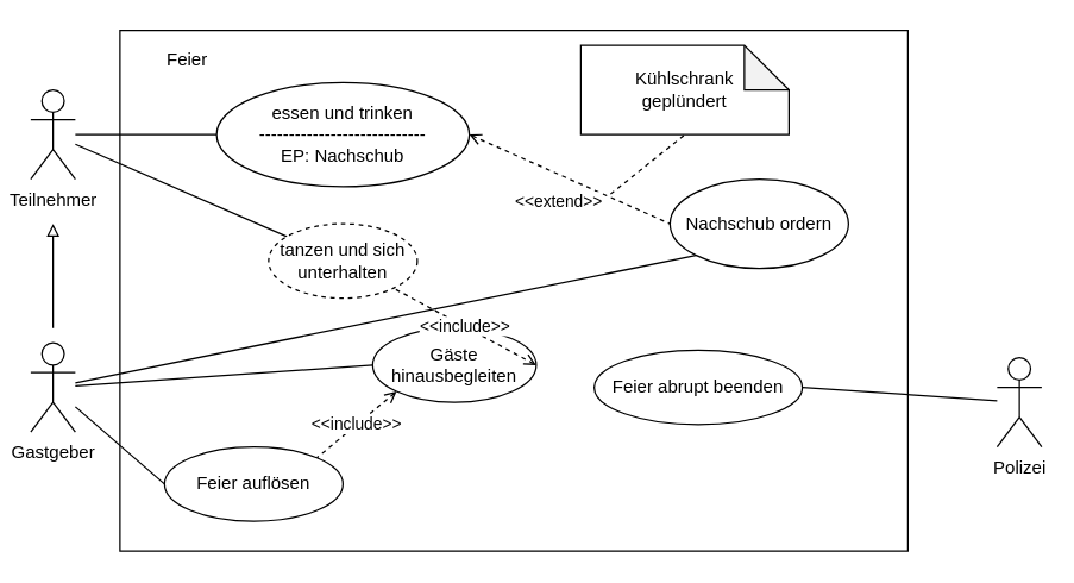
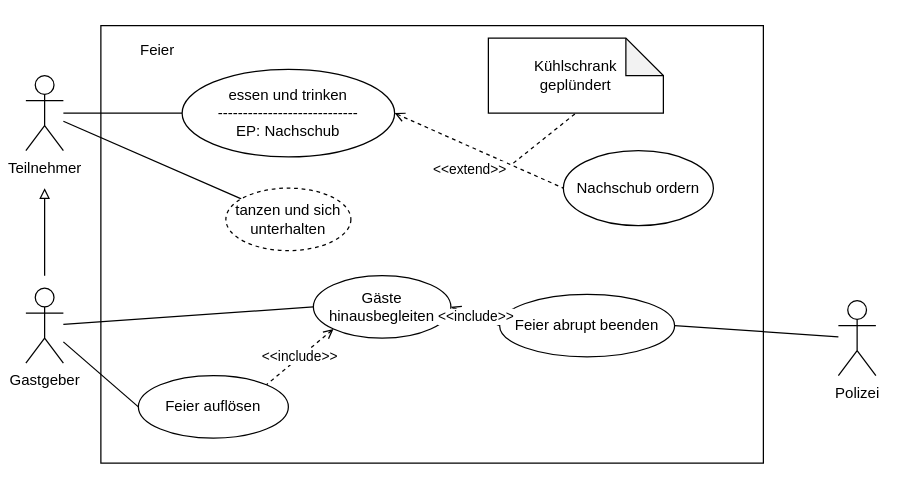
  <mxCell id="0" />
  <mxCell id="1" parent="0" />
  <mxCell id="2" value="" style="rounded=0;whiteSpace=wrap;html=1;" parent="1" vertex="1"><mxGeometry x="80" y="20" width="530" height="350" as="geometry" /></mxCell>
  <mxCell id="3" value="&lt;div&gt;Teilnehmer&lt;/div&gt;" style="shape=umlActor;verticalLabelPosition=bottom;labelBackgroundColor=#ffffff;verticalAlign=top;html=1;outlineConnect=0;" parent="1" vertex="1"><mxGeometry x="20" y="60" width="30" height="60" as="geometry" /></mxCell>
  <mxCell id="4" value="Gastgeber" style="shape=umlActor;verticalLabelPosition=bottom;labelBackgroundColor=#ffffff;verticalAlign=top;html=1;outlineConnect=0;" parent="1" vertex="1"><mxGeometry x="20" y="230" width="30" height="60" as="geometry" /></mxCell>
  <mxCell id="5" value="&amp;lt;&amp;lt;include&amp;gt;&amp;gt;" style="endArrow=none;dashed=1;html=1;startArrow=open;startFill=0;exitX=0;exitY=1;exitDx=0;exitDy=0;entryX=1;entryY=0;entryDx=0;entryDy=0;" parent="1" source="18" target="10" edge="1"><mxGeometry width="50" height="50" relative="1" as="geometry"><mxPoint x="316.724" y="301.724" as="sourcePoint" /><mxPoint x="480" y="440" as="targetPoint" /></mxGeometry></mxCell>
  <mxCell id="6" value="" style="endArrow=none;html=1;" parent="1" source="3" target="7" edge="1"><mxGeometry width="50" height="50" relative="1" as="geometry"><mxPoint x="35" y="340" as="sourcePoint" /><mxPoint x="150" y="240" as="targetPoint" /></mxGeometry></mxCell>
  <mxCell id="7" value="tanzen und sich unterhalten" style="ellipse;whiteSpace=wrap;html=1;dashed=1;" parent="1" vertex="1"><mxGeometry x="180" y="150" width="100" height="50" as="geometry" /></mxCell>
  <mxCell id="8" value="&lt;div&gt;essen und trinken&lt;br&gt;&lt;/div&gt;&lt;div&gt;----------------------------&lt;/div&gt;&lt;div&gt;EP: Nachschub&lt;br&gt;&lt;/div&gt;" style="ellipse;whiteSpace=wrap;html=1;" parent="1" vertex="1"><mxGeometry x="145" y="55" width="170" height="70" as="geometry" /></mxCell>
  <mxCell id="9" value="" style="endArrow=none;html=1;entryX=0;entryY=0.5;entryDx=0;entryDy=0;" parent="1" source="3" target="8" edge="1"><mxGeometry width="50" height="50" relative="1" as="geometry"><mxPoint x="40" y="90" as="sourcePoint" /><mxPoint x="430" y="240" as="targetPoint" /></mxGeometry></mxCell>
  <mxCell id="10" value="Feier auflösen" style="ellipse;whiteSpace=wrap;html=1;" parent="1" vertex="1"><mxGeometry x="110" y="300" width="120" height="50" as="geometry" /></mxCell>
  <mxCell id="11" value="" style="endArrow=none;html=1;exitX=0;exitY=0.5;exitDx=0;exitDy=0;" parent="1" source="10" target="4" edge="1"><mxGeometry width="50" height="50" relative="1" as="geometry"><mxPoint x="380" y="290" as="sourcePoint" /><mxPoint x="430" y="240" as="targetPoint" /></mxGeometry></mxCell>
  <mxCell id="12" value="Nachschub ordern" style="ellipse;whiteSpace=wrap;html=1;" parent="1" vertex="1"><mxGeometry x="450" y="120" width="120" height="60" as="geometry" /></mxCell>
  <mxCell id="13" value="&amp;lt;&amp;lt;extend&amp;gt;&amp;gt;" style="endArrow=none;dashed=1;html=1;entryX=0;entryY=0.5;entryDx=0;entryDy=0;exitX=1;exitY=0.5;exitDx=0;exitDy=0;startArrow=open;startFill=0;" parent="1" source="8" target="12" edge="1"><mxGeometry x="-0.018" y="-17" width="50" height="50" relative="1" as="geometry"><mxPoint x="380" y="290" as="sourcePoint" /><mxPoint x="430" y="240" as="targetPoint" /><mxPoint as="offset" /></mxGeometry></mxCell>
  <mxCell id="14" value="&lt;div&gt;Kühlschrank&lt;/div&gt;&lt;div&gt;geplündert&lt;br&gt;&lt;/div&gt;" style="shape=note;whiteSpace=wrap;html=1;backgroundOutline=1;darkOpacity=0.05;" parent="1" vertex="1"><mxGeometry x="390" y="30" width="140" height="60" as="geometry" /></mxCell>
  <mxCell id="15" value="" style="endArrow=none;dashed=1;html=1;entryX=0.5;entryY=1;entryDx=0;entryDy=0;entryPerimeter=0;" parent="1" target="14" edge="1"><mxGeometry width="50" height="50" relative="1" as="geometry"><mxPoint x="410" y="130" as="sourcePoint" /><mxPoint x="430" y="240" as="targetPoint" /></mxGeometry></mxCell>
  <mxCell id="16" value="Feier" style="text;html=1;align=center;verticalAlign=middle;resizable=0;points=[];autosize=1;" parent="1" vertex="1"><mxGeometry x="105" y="30" width="40" height="20" as="geometry" /></mxCell>
  <mxCell id="17" value="Polizei" style="shape=umlActor;verticalLabelPosition=bottom;labelBackgroundColor=#ffffff;verticalAlign=top;html=1;outlineConnect=0;" parent="1" vertex="1"><mxGeometry x="670" y="240" width="30" height="60" as="geometry" /></mxCell>
  <mxCell id="18" value="Gäste hinausbegleiten" style="ellipse;whiteSpace=wrap;html=1;" parent="1" vertex="1"><mxGeometry x="250" y="220" width="110" height="50" as="geometry" /></mxCell>
  <mxCell id="19" value="" style="endArrow=none;html=1;exitX=0;exitY=0.5;exitDx=0;exitDy=0;" parent="1" source="18" target="4" edge="1"><mxGeometry width="50" height="50" relative="1" as="geometry"><mxPoint x="280" y="270" as="sourcePoint" /><mxPoint x="330" y="220" as="targetPoint" /></mxGeometry></mxCell>
  <mxCell id="20" value="Feier abrupt beenden" style="ellipse;whiteSpace=wrap;html=1;" parent="1" vertex="1"><mxGeometry x="399" y="235" width="140" height="50" as="geometry" /></mxCell>
  <mxCell id="21" value="" style="endArrow=none;html=1;exitX=1;exitY=0.5;exitDx=0;exitDy=0;" parent="1" source="20" target="17" edge="1"><mxGeometry width="50" height="50" relative="1" as="geometry"><mxPoint x="280" y="270" as="sourcePoint" /><mxPoint x="330" y="220" as="targetPoint" /></mxGeometry></mxCell>
- <mxCell id="22" value="&amp;lt;&amp;lt;include&amp;gt;&amp;gt;" style="endArrow=none;dashed=1;html=1;startArrow=open;startFill=0;exitX=1;exitY=0.5;exitDx=0;exitDy=0;" parent="1" source="18" target="7" edge="1"><mxGeometry width="50" height="50" relative="1" as="geometry"><mxPoint x="304" y="280" as="sourcePoint" /><mxPoint x="266.426" y="317.322" as="targetPoint" /></mxGeometry></mxCell>
+ <mxCell id="22" value="&amp;lt;&amp;lt;include&amp;gt;&amp;gt;" style="endArrow=none;dashed=1;html=1;startArrow=open;startFill=0;exitX=1;exitY=0.5;exitDx=0;exitDy=0;entryX=0;entryY=0.5;entryDx=0;entryDy=0;" parent="1" source="18" target="20" edge="1"><mxGeometry width="50" height="50" relative="1" as="geometry"><mxPoint x="304" y="280" as="sourcePoint" /><mxPoint x="266.426" y="317.322" as="targetPoint" /></mxGeometry></mxCell>
  <mxCell id="23" value="" style="endArrow=block;html=1;endFill=0;" parent="1" edge="1"><mxGeometry width="50" height="50" relative="1" as="geometry"><mxPoint x="35" y="220" as="sourcePoint" /><mxPoint x="35" y="150" as="targetPoint" /></mxGeometry></mxCell>
- <mxCell id="24" value="" style="endArrow=none;html=1;entryX=0;entryY=1;entryDx=0;entryDy=0;" parent="1" source="4" target="12" edge="1"><mxGeometry width="50" height="50" relative="1" as="geometry"><mxPoint x="380" y="290" as="sourcePoint" /><mxPoint x="430" y="240" as="targetPoint" /></mxGeometry></mxCell>
